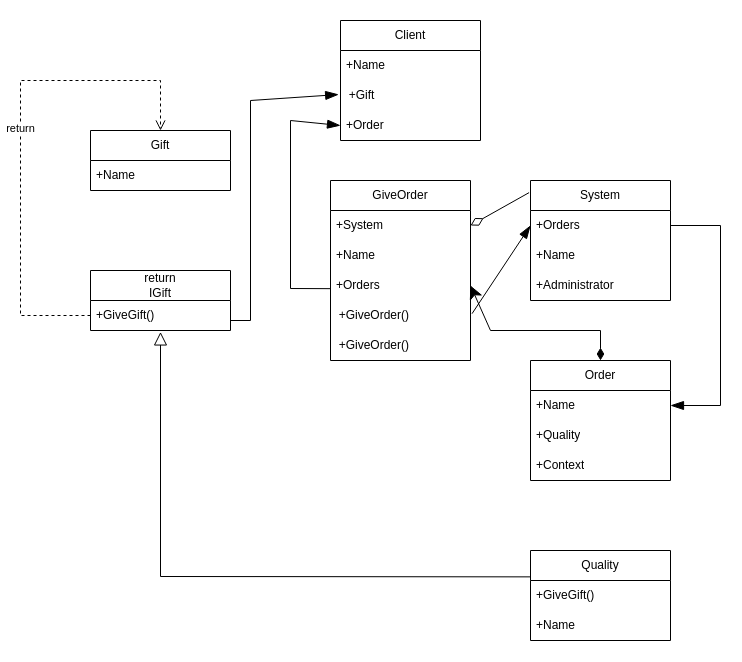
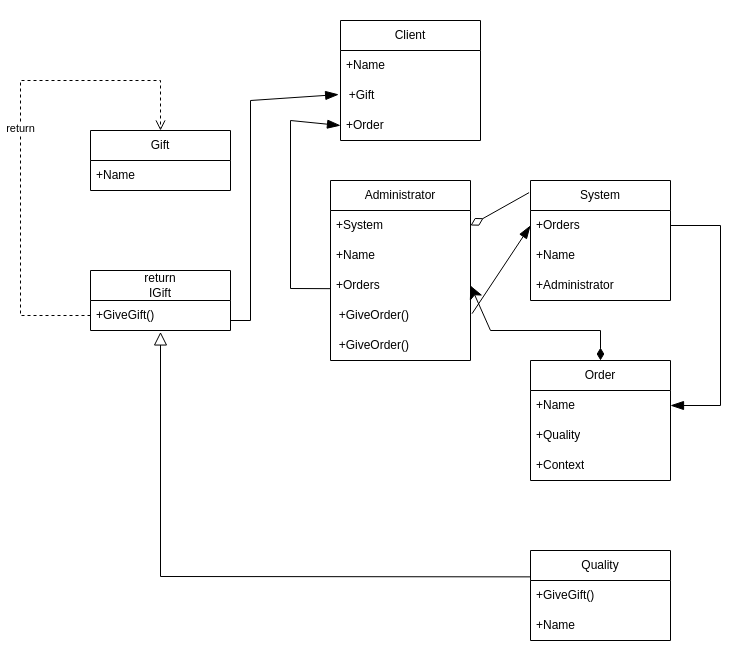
  <mxCell id="0" />
  <mxCell id="1" parent="0" />
  <mxCell id="2" value="Gift" style="swimlane;fontStyle=0;childLayout=stackLayout;horizontal=1;startSize=30;horizontalStack=0;resizeParent=1;resizeParentMax=0;resizeLast=0;collapsible=1;marginBottom=0;whiteSpace=wrap;html=1;" parent="1" vertex="1"><mxGeometry x="90" y="130" width="140" height="60" as="geometry" /></mxCell>
  <mxCell id="3" value="+Name" style="text;strokeColor=none;fillColor=none;align=left;verticalAlign=middle;spacingLeft=4;spacingRight=4;overflow=hidden;points=[[0,0.5],[1,0.5]];portConstraint=eastwest;rotatable=0;whiteSpace=wrap;html=1;" parent="2" vertex="1"><mxGeometry y="30" width="140" height="30" as="geometry" /></mxCell>
  <mxCell id="4" value="return&lt;br&gt;IGift" style="swimlane;fontStyle=0;childLayout=stackLayout;horizontal=1;startSize=30;horizontalStack=0;resizeParent=1;resizeParentMax=0;resizeLast=0;collapsible=1;marginBottom=0;whiteSpace=wrap;html=1;" parent="1" vertex="1"><mxGeometry x="90" y="270" width="140" height="60" as="geometry" /></mxCell>
  <mxCell id="5" value="+GiveGift()" style="text;strokeColor=none;fillColor=none;align=left;verticalAlign=middle;spacingLeft=4;spacingRight=4;overflow=hidden;points=[[0,0.5],[1,0.5]];portConstraint=eastwest;rotatable=0;whiteSpace=wrap;html=1;" parent="4" vertex="1"><mxGeometry y="30" width="140" height="30" as="geometry" /></mxCell>
  <mxCell id="6" value="return" style="html=1;verticalAlign=bottom;endArrow=open;dashed=1;endSize=8;rounded=0;strokeWidth=1;entryX=0.5;entryY=0;entryDx=0;entryDy=0;" parent="1" target="2" edge="1"><mxGeometry relative="1" as="geometry"><mxPoint x="90" y="315" as="sourcePoint" /><mxPoint x="240" y="370" as="targetPoint" /><Array as="points"><mxPoint x="20" y="315" /><mxPoint x="20" y="175" /><mxPoint x="20" y="80" /><mxPoint x="160" y="80" /></Array></mxGeometry></mxCell>
- <mxCell id="7" value="GiveOrder" style="swimlane;fontStyle=0;childLayout=stackLayout;horizontal=1;startSize=30;horizontalStack=0;resizeParent=1;resizeParentMax=0;resizeLast=0;collapsible=1;marginBottom=0;whiteSpace=wrap;html=1;" parent="1" vertex="1"><mxGeometry x="330" y="180" width="140" height="180" as="geometry" /></mxCell>
+ <mxCell id="7" value="Administrator" style="swimlane;fontStyle=0;childLayout=stackLayout;horizontal=1;startSize=30;horizontalStack=0;resizeParent=1;resizeParentMax=0;resizeLast=0;collapsible=1;marginBottom=0;whiteSpace=wrap;html=1;" parent="1" vertex="1"><mxGeometry x="330" y="180" width="140" height="180" as="geometry" /></mxCell>
  <mxCell id="8" value="+System" style="text;strokeColor=none;fillColor=none;align=left;verticalAlign=middle;spacingLeft=4;spacingRight=4;overflow=hidden;points=[[0,0.5],[1,0.5]];portConstraint=eastwest;rotatable=0;whiteSpace=wrap;html=1;" parent="7" vertex="1"><mxGeometry y="30" width="140" height="30" as="geometry" /></mxCell>
  <mxCell id="9" value="" style="endArrow=blockThin;html=1;rounded=0;strokeWidth=1;endSize=11;exitX=1.011;exitY=0.439;exitDx=0;exitDy=0;exitPerimeter=0;endFill=1;entryX=0;entryY=0.5;entryDx=0;entryDy=0;" parent="7" target="32" edge="1"><mxGeometry width="50" height="50" relative="1" as="geometry"><mxPoint y="108.17" as="sourcePoint" /><mxPoint x="-40" y="-100" as="targetPoint" /><Array as="points"><mxPoint x="-40" y="108" /><mxPoint x="-40" y="-60" /></Array></mxGeometry></mxCell>
  <mxCell id="10" value="+Name" style="text;strokeColor=none;fillColor=none;align=left;verticalAlign=middle;spacingLeft=4;spacingRight=4;overflow=hidden;points=[[0,0.5],[1,0.5]];portConstraint=eastwest;rotatable=0;whiteSpace=wrap;html=1;" parent="7" vertex="1"><mxGeometry y="60" width="140" height="30" as="geometry" /></mxCell>
  <mxCell id="11" value="+Orders" style="text;strokeColor=none;fillColor=none;align=left;verticalAlign=middle;spacingLeft=4;spacingRight=4;overflow=hidden;points=[[0,0.5],[1,0.5]];portConstraint=eastwest;rotatable=0;whiteSpace=wrap;html=1;" parent="7" vertex="1"><mxGeometry y="90" width="140" height="30" as="geometry" /></mxCell>
  <mxCell id="12" value="&amp;nbsp; +GiveOrder()" style="text;html=1;align=left;verticalAlign=middle;resizable=0;points=[];autosize=1;strokeColor=none;fillColor=none;" parent="7" vertex="1"><mxGeometry y="120" width="140" height="30" as="geometry" /></mxCell>
  <mxCell id="13" value="&amp;nbsp; +GiveOrder()" style="text;html=1;align=left;verticalAlign=middle;resizable=0;points=[];autosize=1;strokeColor=none;fillColor=none;" parent="7" vertex="1"><mxGeometry y="150" width="140" height="30" as="geometry" /></mxCell>
  <mxCell id="14" value="System" style="swimlane;fontStyle=0;childLayout=stackLayout;horizontal=1;startSize=30;horizontalStack=0;resizeParent=1;resizeParentMax=0;resizeLast=0;collapsible=1;marginBottom=0;whiteSpace=wrap;html=1;" parent="1" vertex="1"><mxGeometry x="530" y="180" width="140" height="120" as="geometry" /></mxCell>
  <mxCell id="15" value="+Orders" style="text;strokeColor=none;fillColor=none;align=left;verticalAlign=middle;spacingLeft=4;spacingRight=4;overflow=hidden;points=[[0,0.5],[1,0.5]];portConstraint=eastwest;rotatable=0;whiteSpace=wrap;html=1;" parent="14" vertex="1"><mxGeometry y="30" width="140" height="30" as="geometry" /></mxCell>
  <mxCell id="16" value="+Name" style="text;strokeColor=none;fillColor=none;align=left;verticalAlign=middle;spacingLeft=4;spacingRight=4;overflow=hidden;points=[[0,0.5],[1,0.5]];portConstraint=eastwest;rotatable=0;whiteSpace=wrap;html=1;" parent="14" vertex="1"><mxGeometry y="60" width="140" height="30" as="geometry" /></mxCell>
  <mxCell id="17" value="+Administrator" style="text;strokeColor=none;fillColor=none;align=left;verticalAlign=middle;spacingLeft=4;spacingRight=4;overflow=hidden;points=[[0,0.5],[1,0.5]];portConstraint=eastwest;rotatable=0;whiteSpace=wrap;html=1;" parent="14" vertex="1"><mxGeometry y="90" width="140" height="30" as="geometry" /></mxCell>
  <mxCell id="18" value="Order" style="swimlane;fontStyle=0;childLayout=stackLayout;horizontal=1;startSize=30;horizontalStack=0;resizeParent=1;resizeParentMax=0;resizeLast=0;collapsible=1;marginBottom=0;whiteSpace=wrap;html=1;" parent="1" vertex="1"><mxGeometry x="530" y="360" width="140" height="120" as="geometry" /></mxCell>
  <mxCell id="19" value="+Name" style="text;strokeColor=none;fillColor=none;align=left;verticalAlign=middle;spacingLeft=4;spacingRight=4;overflow=hidden;points=[[0,0.5],[1,0.5]];portConstraint=eastwest;rotatable=0;whiteSpace=wrap;html=1;" parent="18" vertex="1"><mxGeometry y="30" width="140" height="30" as="geometry" /></mxCell>
  <mxCell id="20" value="+Quality" style="text;strokeColor=none;fillColor=none;align=left;verticalAlign=middle;spacingLeft=4;spacingRight=4;overflow=hidden;points=[[0,0.5],[1,0.5]];portConstraint=eastwest;rotatable=0;whiteSpace=wrap;html=1;" parent="18" vertex="1"><mxGeometry y="60" width="140" height="30" as="geometry" /></mxCell>
  <mxCell id="21" value="+Context" style="text;strokeColor=none;fillColor=none;align=left;verticalAlign=middle;spacingLeft=4;spacingRight=4;overflow=hidden;points=[[0,0.5],[1,0.5]];portConstraint=eastwest;rotatable=0;whiteSpace=wrap;html=1;" parent="18" vertex="1"><mxGeometry y="90" width="140" height="30" as="geometry" /></mxCell>
  <mxCell id="22" value="Quality" style="swimlane;fontStyle=0;childLayout=stackLayout;horizontal=1;startSize=30;horizontalStack=0;resizeParent=1;resizeParentMax=0;resizeLast=0;collapsible=1;marginBottom=0;whiteSpace=wrap;html=1;" parent="1" vertex="1"><mxGeometry x="530" y="550" width="140" height="90" as="geometry" /></mxCell>
  <mxCell id="23" value="+GiveGift()" style="text;strokeColor=none;fillColor=none;align=left;verticalAlign=middle;spacingLeft=4;spacingRight=4;overflow=hidden;points=[[0,0.5],[1,0.5]];portConstraint=eastwest;rotatable=0;whiteSpace=wrap;html=1;" parent="22" vertex="1"><mxGeometry y="30" width="140" height="30" as="geometry" /></mxCell>
  <mxCell id="24" value="+Name" style="text;strokeColor=none;fillColor=none;align=left;verticalAlign=middle;spacingLeft=4;spacingRight=4;overflow=hidden;points=[[0,0.5],[1,0.5]];portConstraint=eastwest;rotatable=0;whiteSpace=wrap;html=1;" parent="22" vertex="1"><mxGeometry y="60" width="140" height="30" as="geometry" /></mxCell>
  <mxCell id="25" value="" style="endArrow=block;html=1;rounded=0;strokeWidth=1;endSize=11;exitX=0.002;exitY=-0.121;exitDx=0;exitDy=0;entryX=0.5;entryY=1.048;entryDx=0;entryDy=0;entryPerimeter=0;endFill=0;exitPerimeter=0;" parent="1" source="23" target="5" edge="1"><mxGeometry width="50" height="50" relative="1" as="geometry"><mxPoint x="570" y="550" as="sourcePoint" /><mxPoint x="620" y="500" as="targetPoint" /><Array as="points"><mxPoint x="160" y="576" /></Array></mxGeometry></mxCell>
  <mxCell id="26" value="" style="endArrow=none;html=1;rounded=0;strokeWidth=1;endSize=11;entryX=-0.01;entryY=0.101;entryDx=0;entryDy=0;endFill=0;entryPerimeter=0;startArrow=diamondThin;startFill=0;startSize=12;" parent="1" target="14" edge="1"><mxGeometry width="50" height="50" relative="1" as="geometry"><mxPoint x="470" y="225" as="sourcePoint" /><mxPoint x="510" y="450" as="targetPoint" /></mxGeometry></mxCell>
  <mxCell id="27" value="" style="endArrow=blockThin;html=1;rounded=0;strokeWidth=1;endSize=11;exitX=1.011;exitY=0.439;exitDx=0;exitDy=0;exitPerimeter=0;entryX=0;entryY=0.5;entryDx=0;entryDy=0;endFill=1;" parent="1" source="12" target="15" edge="1"><mxGeometry width="50" height="50" relative="1" as="geometry"><mxPoint x="480" y="350" as="sourcePoint" /><mxPoint x="530" y="300" as="targetPoint" /></mxGeometry></mxCell>
  <mxCell id="28" value="" style="endArrow=blockThin;html=1;rounded=0;strokeWidth=1;endSize=11;exitX=1;exitY=0.5;exitDx=0;exitDy=0;entryX=1;entryY=0.5;entryDx=0;entryDy=0;endFill=1;" parent="1" source="15" target="19" edge="1"><mxGeometry width="50" height="50" relative="1" as="geometry"><mxPoint x="481.54" y="323.17" as="sourcePoint" /><mxPoint x="540" y="235" as="targetPoint" /><Array as="points"><mxPoint x="720" y="225" /><mxPoint x="720" y="405" /></Array></mxGeometry></mxCell>
  <mxCell id="29" value="Client" style="swimlane;fontStyle=0;childLayout=stackLayout;horizontal=1;startSize=30;horizontalStack=0;resizeParent=1;resizeParentMax=0;resizeLast=0;collapsible=1;marginBottom=0;whiteSpace=wrap;html=1;" parent="1" vertex="1"><mxGeometry x="340" y="20" width="140" height="120" as="geometry" /></mxCell>
  <mxCell id="30" value="+Name" style="text;strokeColor=none;fillColor=none;align=left;verticalAlign=middle;spacingLeft=4;spacingRight=4;overflow=hidden;points=[[0,0.5],[1,0.5]];portConstraint=eastwest;rotatable=0;whiteSpace=wrap;html=1;" parent="29" vertex="1"><mxGeometry y="30" width="140" height="30" as="geometry" /></mxCell>
  <mxCell id="31" value="&amp;nbsp; +Gift" style="text;html=1;align=left;verticalAlign=middle;resizable=0;points=[];autosize=1;strokeColor=none;fillColor=none;" parent="29" vertex="1"><mxGeometry y="60" width="140" height="30" as="geometry" /></mxCell>
  <mxCell id="32" value="+Order" style="text;strokeColor=none;fillColor=none;align=left;verticalAlign=middle;spacingLeft=4;spacingRight=4;overflow=hidden;points=[[0,0.5],[1,0.5]];portConstraint=eastwest;rotatable=0;whiteSpace=wrap;html=1;" parent="29" vertex="1"><mxGeometry y="90" width="140" height="30" as="geometry" /></mxCell>
  <mxCell id="33" value="" style="endArrow=blockThin;html=1;rounded=0;strokeWidth=1;endSize=11;entryX=-0.013;entryY=0.468;entryDx=0;entryDy=0;entryPerimeter=0;endFill=1;" parent="1" target="31" edge="1"><mxGeometry width="50" height="50" relative="1" as="geometry"><mxPoint x="230" y="320" as="sourcePoint" /><mxPoint x="280" y="270" as="targetPoint" /><Array as="points"><mxPoint x="250" y="320" /><mxPoint x="250" y="100" /></Array></mxGeometry></mxCell>
  <mxCell id="34" value="" style="endArrow=classic;html=1;rounded=0;strokeWidth=1;endSize=11;entryX=1;entryY=0.5;entryDx=0;entryDy=0;exitX=0.5;exitY=0;exitDx=0;exitDy=0;startArrow=diamondThin;startFill=1;targetPerimeterSpacing=3;sourcePerimeterSpacing=4;startSize=10;" parent="1" source="18" target="11" edge="1"><mxGeometry width="50" height="50" relative="1" as="geometry"><mxPoint x="380" y="420" as="sourcePoint" /><mxPoint x="430" y="370" as="targetPoint" /><Array as="points"><mxPoint x="600" y="330" /><mxPoint x="490" y="330" /></Array></mxGeometry></mxCell>
